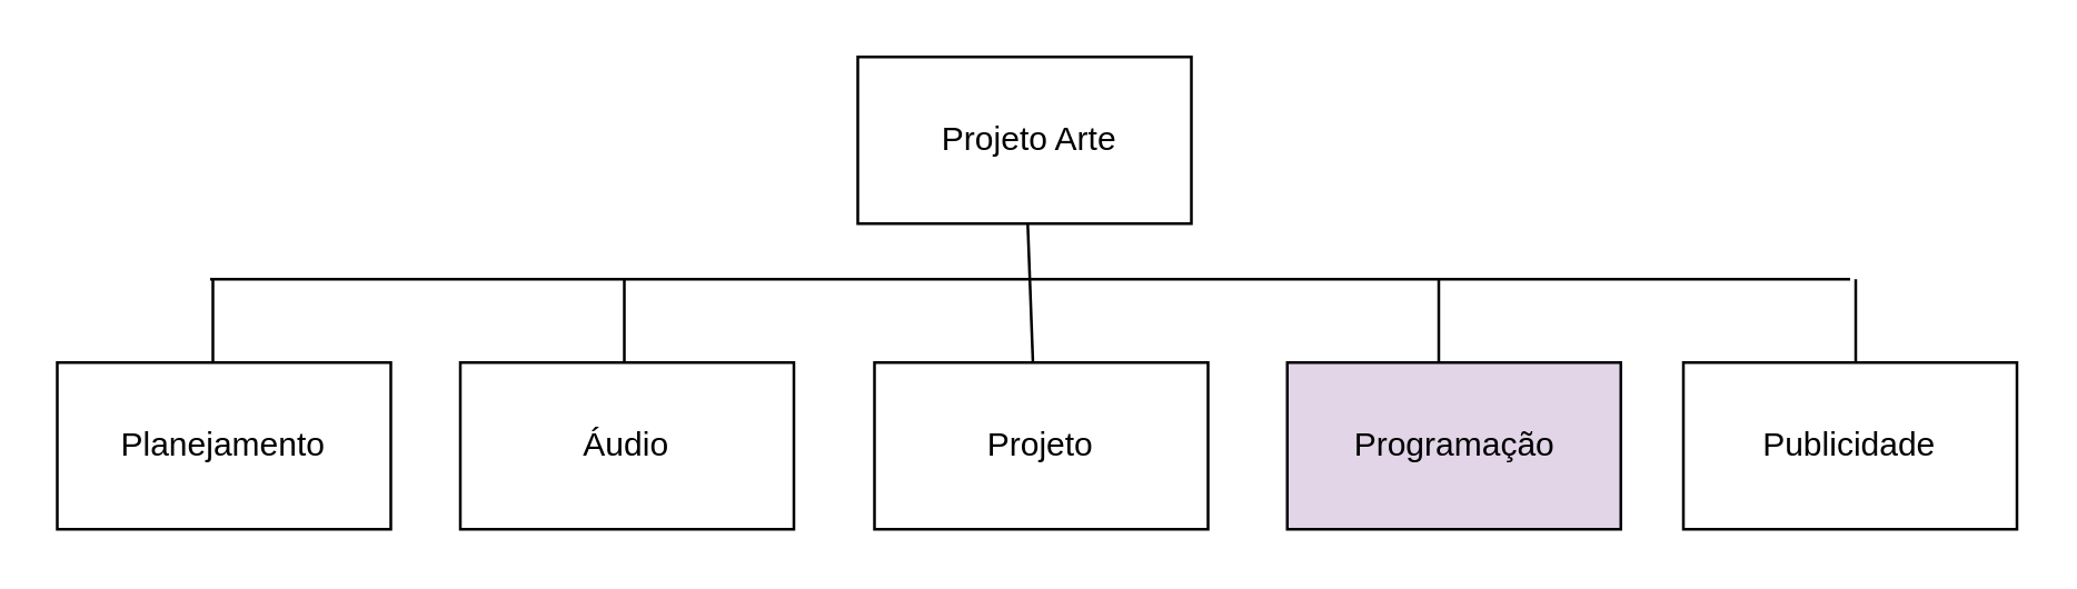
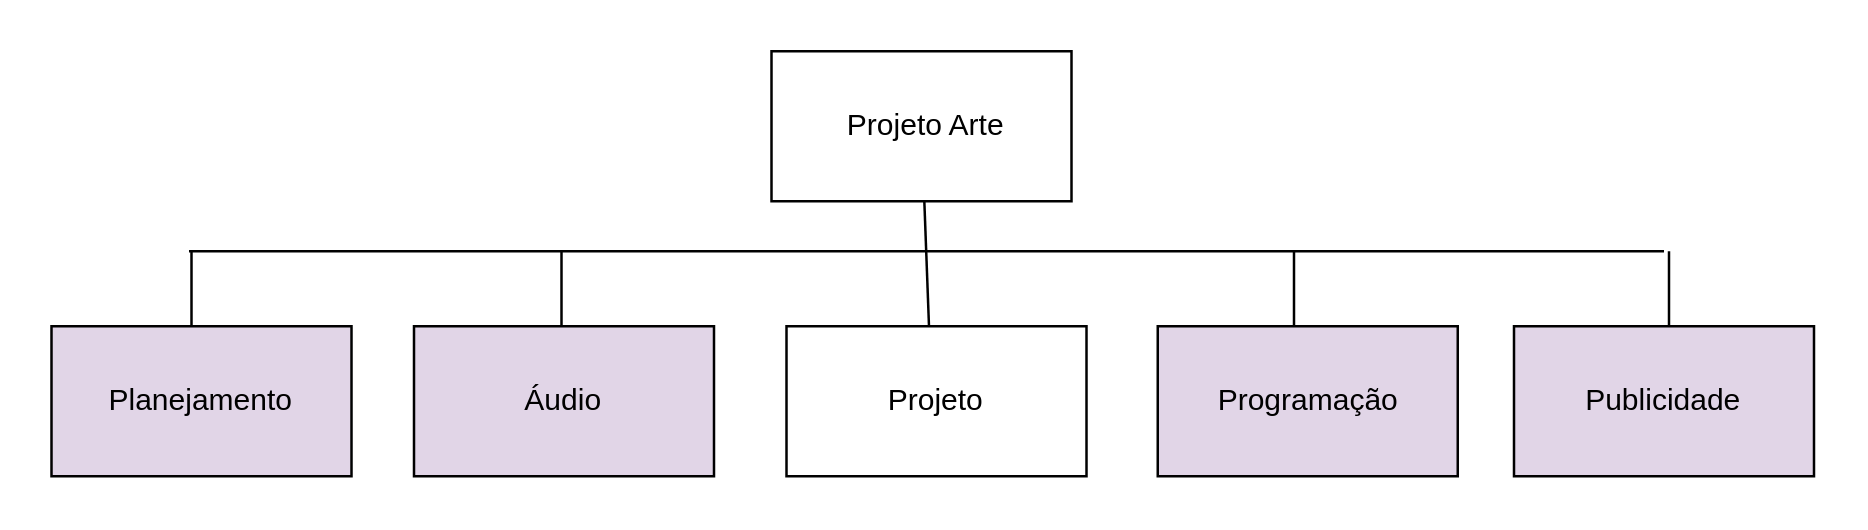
  <mxCell id="0" />
  <mxCell id="1" parent="0" />
  <mxCell id="2" value="" style="rounded=0;whiteSpace=wrap;html=1;" vertex="1" parent="1"><mxGeometry x="308" y="20" width="120" height="60" as="geometry" /></mxCell>
  <mxCell id="3" value="Projeto Arte" style="text;html=1;strokeColor=none;fillColor=none;align=center;verticalAlign=middle;whiteSpace=wrap;rounded=0;" vertex="1" parent="1"><mxGeometry x="305" y="40" width="130" height="20" as="geometry" /></mxCell>
- <mxCell id="4" value="Planejamento" style="rounded=0;whiteSpace=wrap;html=1;" vertex="1" parent="1"><mxGeometry x="20" y="130" width="120" height="60" as="geometry" /></mxCell>
- <mxCell id="5" value="Áudio" style="rounded=0;whiteSpace=wrap;html=1;" vertex="1" parent="1"><mxGeometry x="165" y="130" width="120" height="60" as="geometry" /></mxCell>
+ <mxCell id="4" value="Planejamento" style="rounded=0;whiteSpace=wrap;html=1;fillColor=#e1d5e7;" vertex="1" parent="1"><mxGeometry x="20" y="130" width="120" height="60" as="geometry" /></mxCell>
+ <mxCell id="5" value="Áudio" style="rounded=0;whiteSpace=wrap;html=1;fillColor=#e1d5e7;" vertex="1" parent="1"><mxGeometry x="165" y="130" width="120" height="60" as="geometry" /></mxCell>
  <mxCell id="6" value="Projeto" style="rounded=0;whiteSpace=wrap;html=1;" vertex="1" parent="1"><mxGeometry x="314" y="130" width="120" height="60" as="geometry" /></mxCell>
  <mxCell id="7" value="Programação" style="rounded=0;whiteSpace=wrap;html=1;fillColor=#e1d5e7;" vertex="1" parent="1"><mxGeometry x="462.5" y="130" width="120" height="60" as="geometry" /></mxCell>
- <mxCell id="8" value="Publicidade" style="rounded=0;whiteSpace=wrap;html=1;" vertex="1" parent="1"><mxGeometry x="605" y="130" width="120" height="60" as="geometry" /></mxCell>
+ <mxCell id="8" value="Publicidade" style="rounded=0;whiteSpace=wrap;html=1;fillColor=#e1d5e7;" vertex="1" parent="1"><mxGeometry x="605" y="130" width="120" height="60" as="geometry" /></mxCell>
  <mxCell id="9" value="" style="endArrow=none;html=1;" edge="1" parent="1"><mxGeometry width="50" height="50" relative="1" as="geometry"><mxPoint x="75" y="100" as="sourcePoint" /><mxPoint x="665" y="100" as="targetPoint" /><Array as="points"><mxPoint x="375" y="100" /></Array></mxGeometry></mxCell>
  <mxCell id="10" value="" style="endArrow=none;html=1;exitX=0.625;exitY=0;exitDx=0;exitDy=0;exitPerimeter=0;" edge="1" parent="1"><mxGeometry width="50" height="50" relative="1" as="geometry"><mxPoint x="76" y="130" as="sourcePoint" /><mxPoint x="76" y="100" as="targetPoint" /></mxGeometry></mxCell>
  <mxCell id="11" value="" style="endArrow=none;html=1;" edge="1" parent="1"><mxGeometry width="50" height="50" relative="1" as="geometry"><mxPoint x="224" y="130" as="sourcePoint" /><mxPoint x="224" y="100" as="targetPoint" /></mxGeometry></mxCell>
  <mxCell id="12" value="" style="endArrow=none;html=1;exitX=0.692;exitY=0;exitDx=0;exitDy=0;exitPerimeter=0;" edge="1" parent="1" target="2"><mxGeometry width="50" height="50" relative="1" as="geometry"><mxPoint x="371" y="130" as="sourcePoint" /><mxPoint x="375" y="80" as="targetPoint" /></mxGeometry></mxCell>
  <mxCell id="13" value="" style="endArrow=none;html=1;" edge="1" parent="1"><mxGeometry width="50" height="50" relative="1" as="geometry"><mxPoint x="517" y="130" as="sourcePoint" /><mxPoint x="517" y="100" as="targetPoint" /></mxGeometry></mxCell>
  <mxCell id="14" value="" style="endArrow=none;html=1;" edge="1" parent="1"><mxGeometry width="50" height="50" relative="1" as="geometry"><mxPoint x="667" y="130" as="sourcePoint" /><mxPoint x="667" y="100" as="targetPoint" /></mxGeometry></mxCell>
